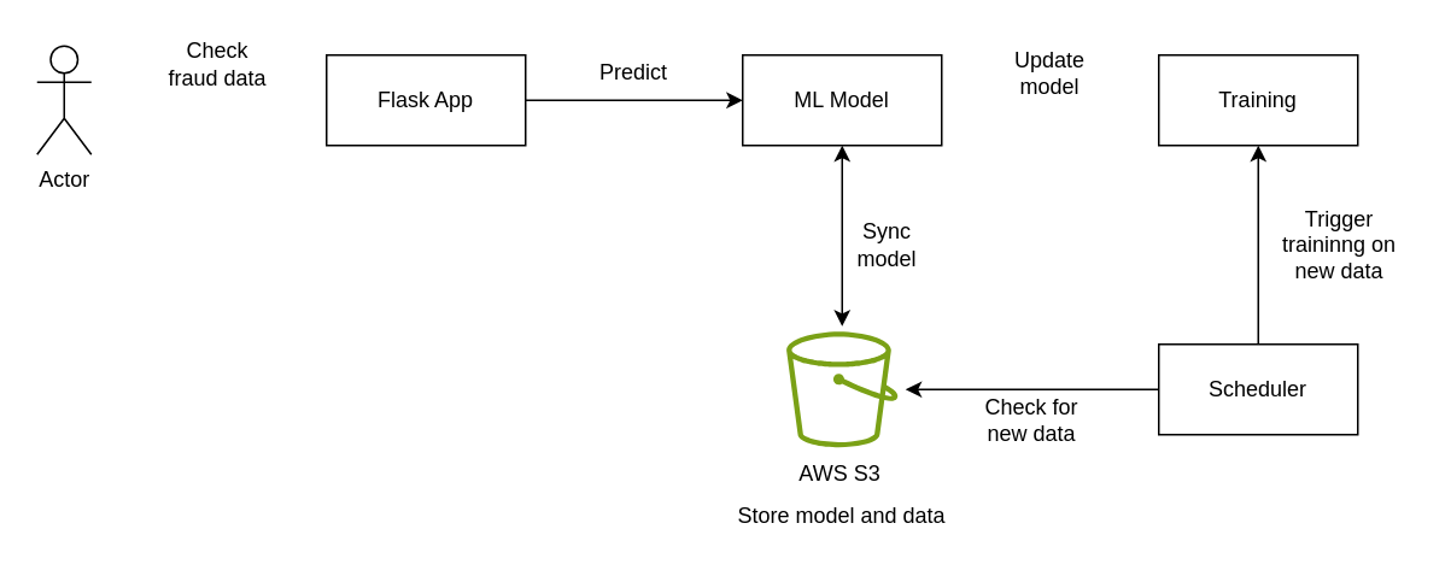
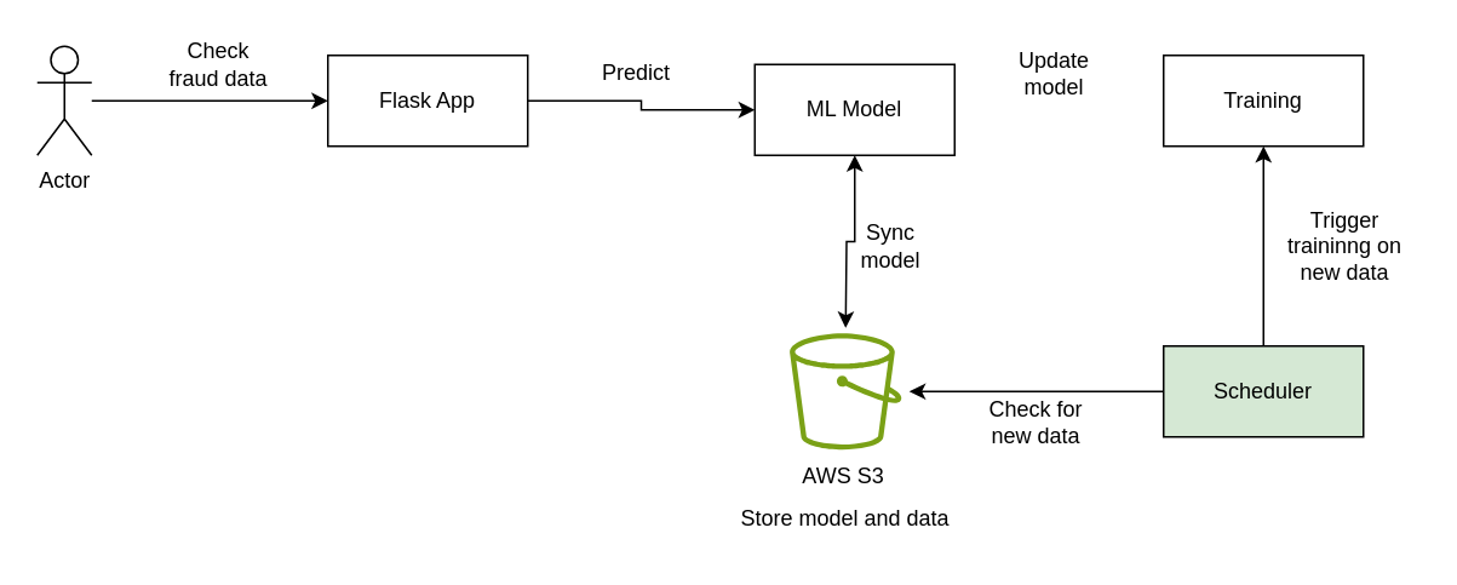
  <mxCell id="0" />
  <mxCell id="1" parent="0" />
  <mxCell id="2" style="edgeStyle=orthogonalEdgeStyle;rounded=0;orthogonalLoop=1;jettySize=auto;html=1;entryX=0;entryY=0.5;entryDx=0;entryDy=0;" edge="1" parent="1" source="3" target="12"><mxGeometry relative="1" as="geometry" /></mxCell>
  <mxCell id="3" value="Flask App" style="html=1;whiteSpace=wrap;" vertex="1" parent="1"><mxGeometry x="180" y="30" width="110" height="50" as="geometry" /></mxCell>
+ <mxCell id="4" style="edgeStyle=orthogonalEdgeStyle;rounded=0;orthogonalLoop=1;jettySize=auto;html=1;entryX=0;entryY=0.5;entryDx=0;entryDy=0;" edge="1" parent="1" source="5" target="3"><mxGeometry relative="1" as="geometry" /></mxCell>
  <mxCell id="5" value="Actor" style="shape=umlActor;verticalLabelPosition=bottom;verticalAlign=top;html=1;" vertex="1" parent="1"><mxGeometry x="20" y="25" width="30" height="60" as="geometry" /></mxCell>
  <mxCell id="6" value="" style="sketch=0;outlineConnect=0;fontColor=#232F3E;gradientColor=none;fillColor=#7AA116;strokeColor=none;dashed=0;verticalLabelPosition=bottom;verticalAlign=top;align=center;html=1;fontSize=12;fontStyle=0;aspect=fixed;pointerEvents=1;shape=mxgraph.aws4.bucket;" vertex="1" parent="1"><mxGeometry x="434.23" y="183" width="61.54" height="64" as="geometry" /></mxCell>
  <mxCell id="7" style="edgeStyle=orthogonalEdgeStyle;rounded=0;orthogonalLoop=1;jettySize=auto;html=1;entryX=0.5;entryY=1;entryDx=0;entryDy=0;" edge="1" parent="1" source="9" target="10"><mxGeometry relative="1" as="geometry" /></mxCell>
  <mxCell id="8" style="edgeStyle=orthogonalEdgeStyle;rounded=0;orthogonalLoop=1;jettySize=auto;html=1;" edge="1" parent="1" source="9"><mxGeometry relative="1" as="geometry"><mxPoint x="500" y="215" as="targetPoint" /></mxGeometry></mxCell>
- <mxCell id="9" value="Scheduler" style="html=1;whiteSpace=wrap;" vertex="1" parent="1"><mxGeometry x="640" y="190" width="110" height="50" as="geometry" /></mxCell>
+ <mxCell id="9" value="Scheduler" style="html=1;whiteSpace=wrap;fillColor=#d5e8d4;" vertex="1" parent="1"><mxGeometry x="640" y="190" width="110" height="50" as="geometry" /></mxCell>
  <mxCell id="10" value="Training" style="html=1;whiteSpace=wrap;" vertex="1" parent="1"><mxGeometry x="640" y="30" width="110" height="50" as="geometry" /></mxCell>
  <mxCell id="11" style="edgeStyle=orthogonalEdgeStyle;rounded=0;orthogonalLoop=1;jettySize=auto;html=1;startArrow=classic;startFill=1;" edge="1" parent="1" source="12"><mxGeometry relative="1" as="geometry"><mxPoint x="465" y="180" as="targetPoint" /></mxGeometry></mxCell>
- <mxCell id="12" value="ML Model" style="html=1;whiteSpace=wrap;" vertex="1" parent="1"><mxGeometry x="410" y="30" width="110" height="50" as="geometry" /></mxCell>
+ <mxCell id="12" value="ML Model" style="html=1;whiteSpace=wrap;" vertex="1" parent="1"><mxGeometry x="415" y="35" width="110" height="50" as="geometry" /></mxCell>
  <mxCell id="13" value="AWS S3" style="text;html=1;strokeColor=none;fillColor=none;align=center;verticalAlign=middle;whiteSpace=wrap;rounded=0;" vertex="1" parent="1"><mxGeometry x="434.23" y="247" width="60" height="30" as="geometry" /></mxCell>
  <mxCell id="14" value="Predict" style="text;html=1;strokeColor=none;fillColor=none;align=center;verticalAlign=middle;whiteSpace=wrap;rounded=0;" vertex="1" parent="1"><mxGeometry x="320" y="25" width="60" height="30" as="geometry" /></mxCell>
  <mxCell id="15" value="Check for new data" style="text;html=1;strokeColor=none;fillColor=none;align=center;verticalAlign=middle;whiteSpace=wrap;rounded=0;" vertex="1" parent="1"><mxGeometry x="540" y="217" width="60" height="30" as="geometry" /></mxCell>
  <mxCell id="16" value="Trigger traininng on new data" style="text;html=1;strokeColor=none;fillColor=none;align=center;verticalAlign=middle;whiteSpace=wrap;rounded=0;" vertex="1" parent="1"><mxGeometry x="700" y="120" width="80" height="30" as="geometry" /></mxCell>
  <mxCell id="17" value="Update model" style="text;html=1;strokeColor=none;fillColor=none;align=center;verticalAlign=middle;whiteSpace=wrap;rounded=0;" vertex="1" parent="1"><mxGeometry x="550" y="25" width="60" height="30" as="geometry" /></mxCell>
  <mxCell id="18" value="Sync model" style="text;html=1;strokeColor=none;fillColor=none;align=center;verticalAlign=middle;whiteSpace=wrap;rounded=0;" vertex="1" parent="1"><mxGeometry x="460" y="120" width="60" height="30" as="geometry" /></mxCell>
  <mxCell id="19" value="Check fraud data" style="text;html=1;strokeColor=none;fillColor=none;align=center;verticalAlign=middle;whiteSpace=wrap;rounded=0;" vertex="1" parent="1"><mxGeometry x="90" y="20" width="60" height="30" as="geometry" /></mxCell>
  <mxCell id="20" value="Store model and data" style="text;html=1;strokeColor=none;fillColor=none;align=center;verticalAlign=middle;whiteSpace=wrap;rounded=0;" vertex="1" parent="1"><mxGeometry x="402.11" y="270" width="125.77" height="30" as="geometry" /></mxCell>
